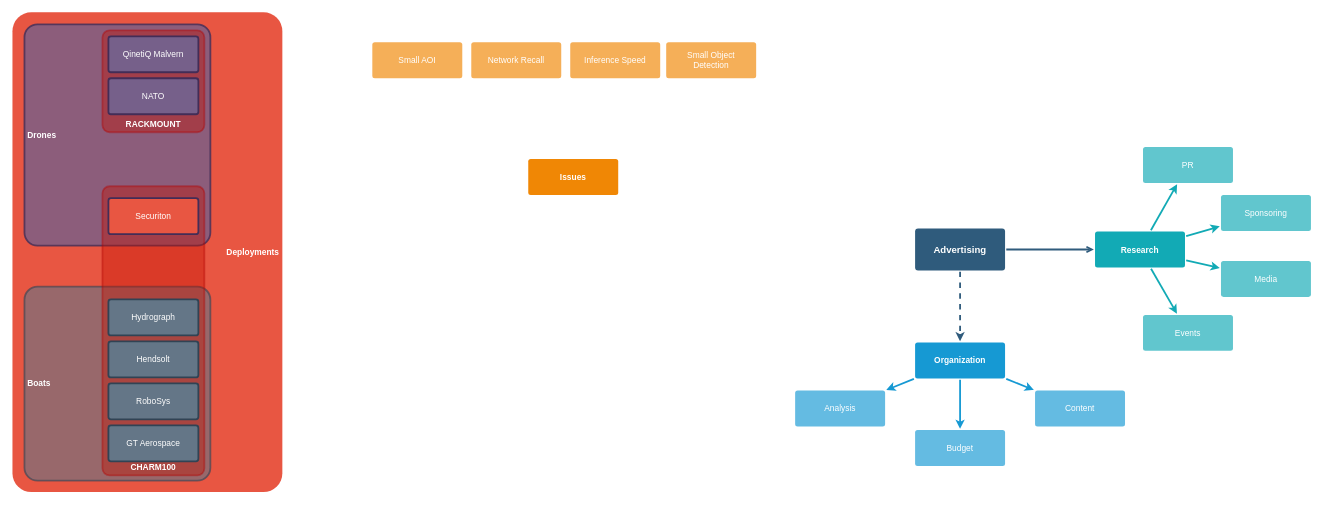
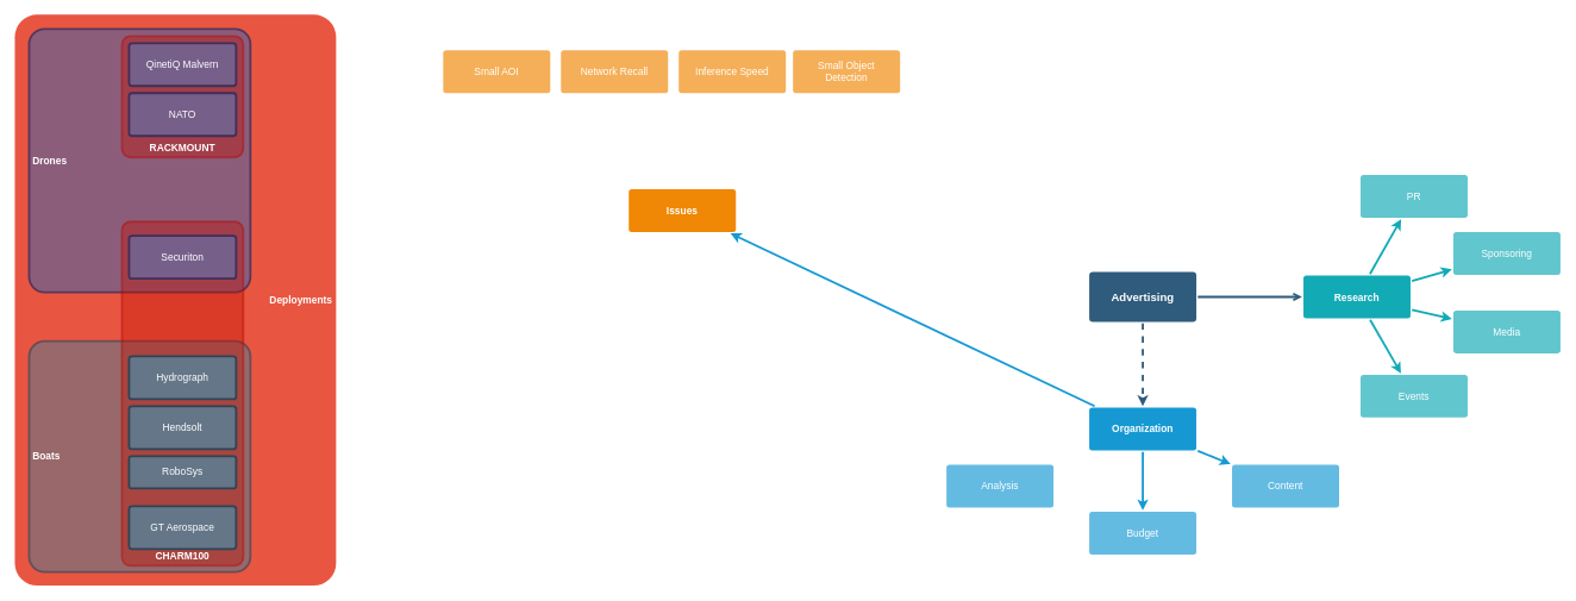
  <mxCell id="0" />
  <mxCell id="1" parent="0" />
  <mxCell id="2" value="" style="edgeStyle=none;rounded=0;jumpStyle=none;html=1;shadow=0;labelBackgroundColor=none;startArrow=none;startFill=0;endArrow=open;endFill=1;jettySize=auto;orthogonalLoop=1;strokeColor=#2F5B7C;strokeWidth=3;fontFamily=Helvetica;fontSize=16;fontColor=#23445D;spacing=5;" parent="1" source="4" target="17" edge="1"><mxGeometry relative="1" as="geometry" /></mxCell>
  <mxCell id="3" value="" style="edgeStyle=none;rounded=0;jumpStyle=none;html=1;shadow=0;labelBackgroundColor=none;startArrow=none;startFill=0;endArrow=classic;endFill=1;jettySize=auto;orthogonalLoop=1;strokeColor=#2F5B7C;strokeWidth=3;fontFamily=Helvetica;fontSize=16;fontColor=#23445D;spacing=5;dashed=1;" parent="1" source="4" target="9" edge="1"><mxGeometry relative="1" as="geometry" /></mxCell>
  <mxCell id="4" value="Advertising" style="rounded=1;whiteSpace=wrap;html=1;shadow=0;labelBackgroundColor=none;strokeColor=none;strokeWidth=3;fillColor=#2F5B7C;fontFamily=Helvetica;fontSize=16;fontColor=#FFFFFF;align=center;fontStyle=1;spacing=5;arcSize=7;perimeterSpacing=2;" parent="1" vertex="1"><mxGeometry x="1525" y="380.5" width="150" height="70" as="geometry" /></mxCell>
  <mxCell id="5" value="Deployments" style="rounded=1;whiteSpace=wrap;html=1;shadow=0;labelBackgroundColor=none;strokeColor=none;strokeWidth=3;fillColor=#e85642;fontFamily=Helvetica;fontSize=14;fontColor=#FFFFFF;align=right;spacing=5;fontStyle=1;arcSize=7;perimeterSpacing=2;" parent="1" vertex="1"><mxGeometry x="20" y="20" width="450" height="800" as="geometry" /></mxCell>
- <mxCell id="6" value="" style="edgeStyle=none;rounded=0;jumpStyle=none;html=1;shadow=0;labelBackgroundColor=none;startArrow=none;startFill=0;endArrow=classic;endFill=1;jettySize=auto;orthogonalLoop=1;strokeColor=#1699D3;strokeWidth=3;fontFamily=Helvetica;fontSize=14;fontColor=#FFFFFF;spacing=5;" parent="1" source="9" target="12" edge="1"><mxGeometry relative="1" as="geometry" /></mxCell>
+ <mxCell id="6" value="" style="edgeStyle=none;rounded=0;jumpStyle=none;html=1;shadow=0;labelBackgroundColor=none;startArrow=none;startFill=0;endArrow=classic;endFill=1;jettySize=auto;orthogonalLoop=1;strokeColor=#1699D3;strokeWidth=3;fontFamily=Helvetica;fontSize=14;fontColor=#FFFFFF;spacing=5;" parent="1" source="9" target="13" edge="1"><mxGeometry relative="1" as="geometry" /></mxCell>
  <mxCell id="7" value="" style="edgeStyle=none;rounded=0;jumpStyle=none;html=1;shadow=0;labelBackgroundColor=none;startArrow=none;startFill=0;endArrow=classic;endFill=1;jettySize=auto;orthogonalLoop=1;strokeColor=#1699D3;strokeWidth=3;fontFamily=Helvetica;fontSize=14;fontColor=#FFFFFF;spacing=5;" parent="1" source="9" target="11" edge="1"><mxGeometry relative="1" as="geometry" /></mxCell>
  <mxCell id="8" value="" style="edgeStyle=none;rounded=0;jumpStyle=none;html=1;shadow=0;labelBackgroundColor=none;startArrow=none;startFill=0;endArrow=classic;endFill=1;jettySize=auto;orthogonalLoop=1;strokeColor=#1699D3;strokeWidth=3;fontFamily=Helvetica;fontSize=14;fontColor=#FFFFFF;spacing=5;" parent="1" source="9" target="10" edge="1"><mxGeometry relative="1" as="geometry" /></mxCell>
  <mxCell id="9" value="Organization" style="rounded=1;whiteSpace=wrap;html=1;shadow=0;labelBackgroundColor=none;strokeColor=none;strokeWidth=3;fillColor=#1699d3;fontFamily=Helvetica;fontSize=14;fontColor=#FFFFFF;align=center;spacing=5;fontStyle=1;arcSize=7;perimeterSpacing=2;" parent="1" vertex="1"><mxGeometry x="1525" y="570.5" width="150" height="60" as="geometry" /></mxCell>
  <mxCell id="10" value="Content" style="rounded=1;whiteSpace=wrap;html=1;shadow=0;labelBackgroundColor=none;strokeColor=none;strokeWidth=3;fillColor=#64bbe2;fontFamily=Helvetica;fontSize=14;fontColor=#FFFFFF;align=center;spacing=5;arcSize=7;perimeterSpacing=2;" parent="1" vertex="1"><mxGeometry x="1725" y="650.5" width="150" height="60" as="geometry" /></mxCell>
  <mxCell id="11" value="Budget" style="rounded=1;whiteSpace=wrap;html=1;shadow=0;labelBackgroundColor=none;strokeColor=none;strokeWidth=3;fillColor=#64bbe2;fontFamily=Helvetica;fontSize=14;fontColor=#FFFFFF;align=center;spacing=5;arcSize=7;perimeterSpacing=2;" parent="1" vertex="1"><mxGeometry x="1525" y="716.5" width="150" height="60" as="geometry" /></mxCell>
  <mxCell id="12" value="Analysis" style="rounded=1;whiteSpace=wrap;html=1;shadow=0;labelBackgroundColor=none;strokeColor=none;strokeWidth=3;fillColor=#64bbe2;fontFamily=Helvetica;fontSize=14;fontColor=#FFFFFF;align=center;spacing=5;arcSize=7;perimeterSpacing=2;" parent="1" vertex="1"><mxGeometry x="1325" y="650.5" width="150" height="60" as="geometry" /></mxCell>
  <mxCell id="13" value="Issues" style="rounded=1;whiteSpace=wrap;html=1;shadow=0;labelBackgroundColor=none;strokeColor=none;strokeWidth=3;fillColor=#F08705;fontFamily=Helvetica;fontSize=14;fontColor=#FFFFFF;align=center;spacing=5;fontStyle=1;arcSize=7;perimeterSpacing=2;" parent="1" vertex="1"><mxGeometry x="880" y="264.5" width="150" height="60" as="geometry" /></mxCell>
  <mxCell id="14" value="Inference Speed" style="rounded=1;whiteSpace=wrap;html=1;shadow=0;labelBackgroundColor=none;strokeColor=none;strokeWidth=3;fillColor=#f5af58;fontFamily=Helvetica;fontSize=14;fontColor=#FFFFFF;align=center;spacing=5;arcSize=7;perimeterSpacing=2;" parent="1" vertex="1"><mxGeometry x="950" y="70" width="150" height="60" as="geometry" /></mxCell>
  <mxCell id="15" value="Network Recall" style="rounded=1;whiteSpace=wrap;html=1;shadow=0;labelBackgroundColor=none;strokeColor=none;strokeWidth=3;fillColor=#f5af58;fontFamily=Helvetica;fontSize=14;fontColor=#FFFFFF;align=center;spacing=5;arcSize=7;perimeterSpacing=2;" parent="1" vertex="1"><mxGeometry x="785" y="70" width="150" height="60" as="geometry" /></mxCell>
  <mxCell id="16" value="Small AOI" style="rounded=1;whiteSpace=wrap;html=1;shadow=0;labelBackgroundColor=none;strokeColor=none;strokeWidth=3;fillColor=#f5af58;fontFamily=Helvetica;fontSize=14;fontColor=#FFFFFF;align=center;spacing=5;arcSize=7;perimeterSpacing=2;" parent="1" vertex="1"><mxGeometry x="620" y="70" width="150" height="60" as="geometry" /></mxCell>
  <mxCell id="17" value="Research" style="rounded=1;whiteSpace=wrap;html=1;shadow=0;labelBackgroundColor=none;strokeColor=none;strokeWidth=3;fillColor=#12aab5;fontFamily=Helvetica;fontSize=14;fontColor=#FFFFFF;align=center;spacing=5;fontStyle=1;arcSize=7;perimeterSpacing=2;" parent="1" vertex="1"><mxGeometry x="1825" y="385.5" width="150" height="60" as="geometry" /></mxCell>
  <mxCell id="18" value="Events" style="rounded=1;whiteSpace=wrap;html=1;shadow=0;labelBackgroundColor=none;strokeColor=none;strokeWidth=3;fillColor=#61c6ce;fontFamily=Helvetica;fontSize=14;fontColor=#FFFFFF;align=center;spacing=5;fontStyle=0;arcSize=7;perimeterSpacing=2;" parent="1" vertex="1"><mxGeometry x="1905" y="524.5" width="150" height="60" as="geometry" /></mxCell>
  <mxCell id="19" value="" style="edgeStyle=none;rounded=1;jumpStyle=none;html=1;shadow=0;labelBackgroundColor=none;startArrow=none;startFill=0;jettySize=auto;orthogonalLoop=1;strokeColor=#12AAB5;strokeWidth=3;fontFamily=Helvetica;fontSize=14;fontColor=#FFFFFF;spacing=5;fontStyle=1;fillColor=#b0e3e6;" parent="1" source="17" target="18" edge="1"><mxGeometry relative="1" as="geometry" /></mxCell>
  <mxCell id="20" value="Media" style="rounded=1;whiteSpace=wrap;html=1;shadow=0;labelBackgroundColor=none;strokeColor=none;strokeWidth=3;fillColor=#61c6ce;fontFamily=Helvetica;fontSize=14;fontColor=#FFFFFF;align=center;spacing=5;fontStyle=0;arcSize=7;perimeterSpacing=2;" parent="1" vertex="1"><mxGeometry x="2035" y="434.5" width="150" height="60" as="geometry" /></mxCell>
  <mxCell id="21" value="" style="edgeStyle=none;rounded=1;jumpStyle=none;html=1;shadow=0;labelBackgroundColor=none;startArrow=none;startFill=0;jettySize=auto;orthogonalLoop=1;strokeColor=#12AAB5;strokeWidth=3;fontFamily=Helvetica;fontSize=14;fontColor=#FFFFFF;spacing=5;fontStyle=1;fillColor=#b0e3e6;" parent="1" source="17" target="20" edge="1"><mxGeometry relative="1" as="geometry" /></mxCell>
  <mxCell id="22" value="Sponsoring" style="rounded=1;whiteSpace=wrap;html=1;shadow=0;labelBackgroundColor=none;strokeColor=none;strokeWidth=3;fillColor=#61c6ce;fontFamily=Helvetica;fontSize=14;fontColor=#FFFFFF;align=center;spacing=5;fontStyle=0;arcSize=7;perimeterSpacing=2;" parent="1" vertex="1"><mxGeometry x="2035" y="324.5" width="150" height="60" as="geometry" /></mxCell>
  <mxCell id="23" value="" style="edgeStyle=none;rounded=1;jumpStyle=none;html=1;shadow=0;labelBackgroundColor=none;startArrow=none;startFill=0;jettySize=auto;orthogonalLoop=1;strokeColor=#12AAB5;strokeWidth=3;fontFamily=Helvetica;fontSize=14;fontColor=#FFFFFF;spacing=5;fontStyle=1;fillColor=#b0e3e6;" parent="1" source="17" target="22" edge="1"><mxGeometry relative="1" as="geometry" /></mxCell>
  <mxCell id="24" value="PR" style="rounded=1;whiteSpace=wrap;html=1;shadow=0;labelBackgroundColor=none;strokeColor=none;strokeWidth=3;fillColor=#61c6ce;fontFamily=Helvetica;fontSize=14;fontColor=#FFFFFF;align=center;spacing=5;fontStyle=0;arcSize=7;perimeterSpacing=2;" parent="1" vertex="1"><mxGeometry x="1905" y="244.5" width="150" height="60" as="geometry" /></mxCell>
  <mxCell id="25" value="" style="edgeStyle=none;rounded=1;jumpStyle=none;html=1;shadow=0;labelBackgroundColor=none;startArrow=none;startFill=0;jettySize=auto;orthogonalLoop=1;strokeColor=#12AAB5;strokeWidth=3;fontFamily=Helvetica;fontSize=14;fontColor=#FFFFFF;spacing=5;fontStyle=1;fillColor=#b0e3e6;" parent="1" source="17" target="24" edge="1"><mxGeometry relative="1" as="geometry" /></mxCell>
  <mxCell id="26" value="Drones" style="rounded=1;whiteSpace=wrap;html=1;shadow=0;labelBackgroundColor=none;strokeColor=#432D57;strokeWidth=3;fontFamily=Helvetica;fontSize=14;align=left;spacing=5;fontStyle=1;arcSize=7;perimeterSpacing=2;fillColor=#76608a;opacity=80;fontColor=#ffffff;" vertex="1" parent="1"><mxGeometry x="40" y="40" width="310" height="369" as="geometry" /></mxCell>
  <mxCell id="27" value="Boats" style="rounded=1;whiteSpace=wrap;html=1;shadow=0;labelBackgroundColor=none;strokeColor=#314354;strokeWidth=3;fontFamily=Helvetica;fontSize=14;align=left;spacing=5;fontStyle=1;arcSize=7;perimeterSpacing=2;fillColor=#647687;opacity=60;fontColor=#ffffff;" vertex="1" parent="1"><mxGeometry x="40" y="477.5" width="310" height="323.5" as="geometry" /></mxCell>
  <mxCell id="28" value="CHARM100" style="rounded=1;whiteSpace=wrap;html=1;shadow=0;labelBackgroundColor=none;strokeColor=#B20000;strokeWidth=3;fontFamily=Helvetica;fontSize=14;align=center;spacing=5;fontStyle=1;arcSize=7;perimeterSpacing=2;opacity=40;fontColor=#ffffff;verticalAlign=bottom;fillColor=#C21100;" vertex="1" parent="1"><mxGeometry x="170" y="310" width="170" height="482.25" as="geometry" /></mxCell>
  <mxCell id="29" value="GT Aerospace" style="rounded=1;whiteSpace=wrap;html=1;shadow=0;labelBackgroundColor=none;strokeColor=#314354;strokeWidth=3;fillColor=#647687;fontFamily=Helvetica;fontSize=14;fontColor=#ffffff;align=center;spacing=5;fontStyle=0;arcSize=7;perimeterSpacing=2;" parent="1" vertex="1"><mxGeometry x="180" y="708.75" width="150" height="60" as="geometry" /></mxCell>
  <mxCell id="30" value="Hydrograph" style="rounded=1;whiteSpace=wrap;html=1;shadow=0;labelBackgroundColor=none;strokeColor=#314354;strokeWidth=3;fillColor=#647687;fontFamily=Helvetica;fontSize=14;fontColor=#ffffff;align=center;spacing=5;fontStyle=0;arcSize=7;perimeterSpacing=2;" parent="1" vertex="1"><mxGeometry x="180" y="498.75" width="150" height="60" as="geometry" /></mxCell>
  <mxCell id="31" value="Hendsolt" style="rounded=1;whiteSpace=wrap;html=1;shadow=0;labelBackgroundColor=none;strokeColor=#314354;strokeWidth=3;fillColor=#647687;fontFamily=Helvetica;fontSize=14;fontColor=#ffffff;align=center;spacing=5;fontStyle=0;arcSize=7;perimeterSpacing=2;" vertex="1" parent="1"><mxGeometry x="180" y="568.75" width="150" height="60" as="geometry" /></mxCell>
- <mxCell id="32" value="RoboSys" style="rounded=1;whiteSpace=wrap;html=1;shadow=0;labelBackgroundColor=none;strokeColor=#314354;strokeWidth=3;fillColor=#647687;fontFamily=Helvetica;fontSize=14;fontColor=#ffffff;align=center;spacing=5;fontStyle=0;arcSize=7;perimeterSpacing=2;" vertex="1" parent="1"><mxGeometry x="180" y="638.75" width="150" height="60" as="geometry" /></mxCell>
+ <mxCell id="32" value="RoboSys" style="rounded=1;whiteSpace=wrap;html=1;shadow=0;labelBackgroundColor=none;strokeColor=#314354;strokeWidth=3;fillColor=#647687;fontFamily=Helvetica;fontSize=14;fontColor=#ffffff;align=center;spacing=5;fontStyle=0;arcSize=7;perimeterSpacing=2;" vertex="1" parent="1"><mxGeometry x="180" y="638.75" width="150" height="45" as="geometry" /></mxCell>
  <mxCell id="33" value="RACKMOUNT" style="rounded=1;whiteSpace=wrap;html=1;shadow=0;labelBackgroundColor=none;strokeColor=#B20000;strokeWidth=3;fontFamily=Helvetica;fontSize=14;align=center;spacing=5;fontStyle=1;arcSize=7;perimeterSpacing=2;opacity=40;fontColor=#ffffff;verticalAlign=bottom;fillColor=#C21100;" vertex="1" parent="1"><mxGeometry x="170" y="50" width="170" height="170" as="geometry" /></mxCell>
  <mxCell id="34" value="QinetiQ Malvern" style="rounded=1;whiteSpace=wrap;html=1;shadow=0;labelBackgroundColor=none;strokeColor=#432D57;strokeWidth=3;fillColor=#76608a;fontFamily=Helvetica;fontSize=14;fontColor=#ffffff;align=center;spacing=5;fontStyle=0;arcSize=7;perimeterSpacing=2;" parent="1" vertex="1"><mxGeometry x="180" y="60" width="150" height="60" as="geometry" /></mxCell>
- <mxCell id="35" value="Securiton" style="rounded=1;whiteSpace=wrap;html=1;shadow=0;labelBackgroundColor=none;strokeColor=#432D57;strokeWidth=3;fillColor=#e85642;fontFamily=Helvetica;fontSize=14;fontColor=#ffffff;align=center;spacing=5;fontStyle=0;arcSize=7;perimeterSpacing=2;" vertex="1" parent="1"><mxGeometry x="180" y="330" width="150" height="60" as="geometry" /></mxCell>
+ <mxCell id="35" value="Securiton" style="rounded=1;whiteSpace=wrap;html=1;shadow=0;labelBackgroundColor=none;strokeColor=#432D57;strokeWidth=3;fillColor=#76608a;fontFamily=Helvetica;fontSize=14;fontColor=#ffffff;align=center;spacing=5;fontStyle=0;arcSize=7;perimeterSpacing=2;" vertex="1" parent="1"><mxGeometry x="180" y="330" width="150" height="60" as="geometry" /></mxCell>
  <mxCell id="36" value="NATO" style="rounded=1;whiteSpace=wrap;html=1;shadow=0;labelBackgroundColor=none;strokeColor=#432D57;strokeWidth=3;fillColor=#76608a;fontFamily=Helvetica;fontSize=14;fontColor=#ffffff;align=center;spacing=5;fontStyle=0;arcSize=7;perimeterSpacing=2;" vertex="1" parent="1"><mxGeometry x="180" y="130" width="150" height="60" as="geometry" /></mxCell>
  <mxCell id="37" value="Small Object Detection" style="rounded=1;whiteSpace=wrap;html=1;shadow=0;labelBackgroundColor=none;strokeColor=none;strokeWidth=3;fillColor=#f5af58;fontFamily=Helvetica;fontSize=14;fontColor=#FFFFFF;align=center;spacing=5;arcSize=7;perimeterSpacing=2;" vertex="1" parent="1"><mxGeometry x="1110" y="70" width="150" height="60" as="geometry" /></mxCell>
